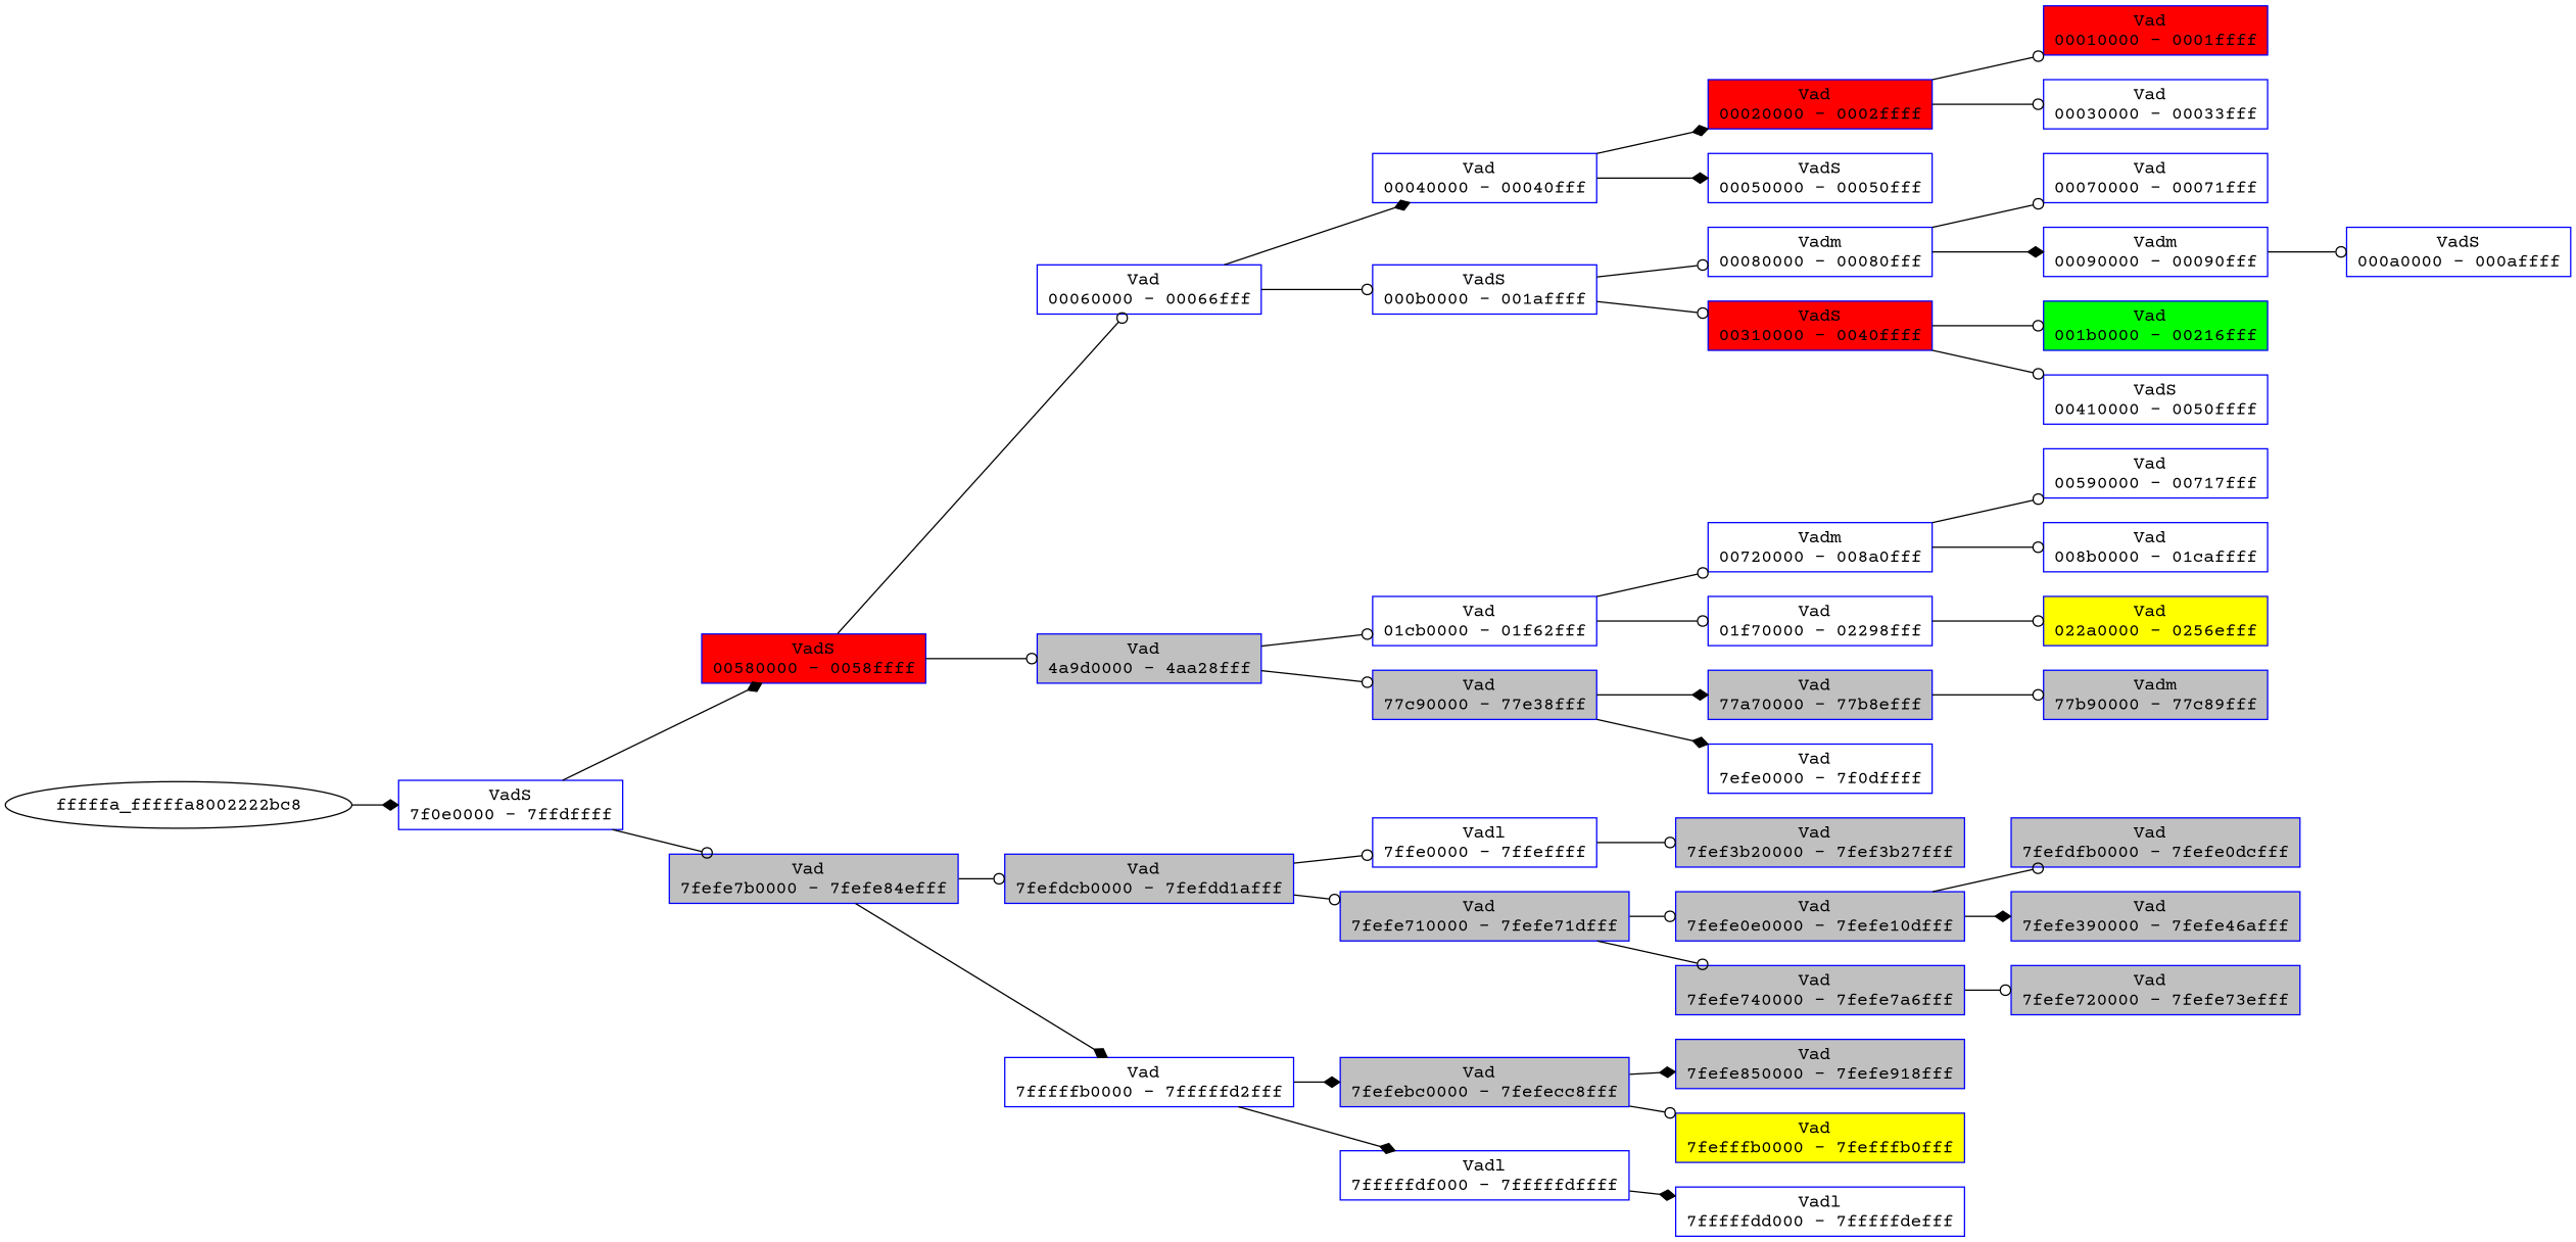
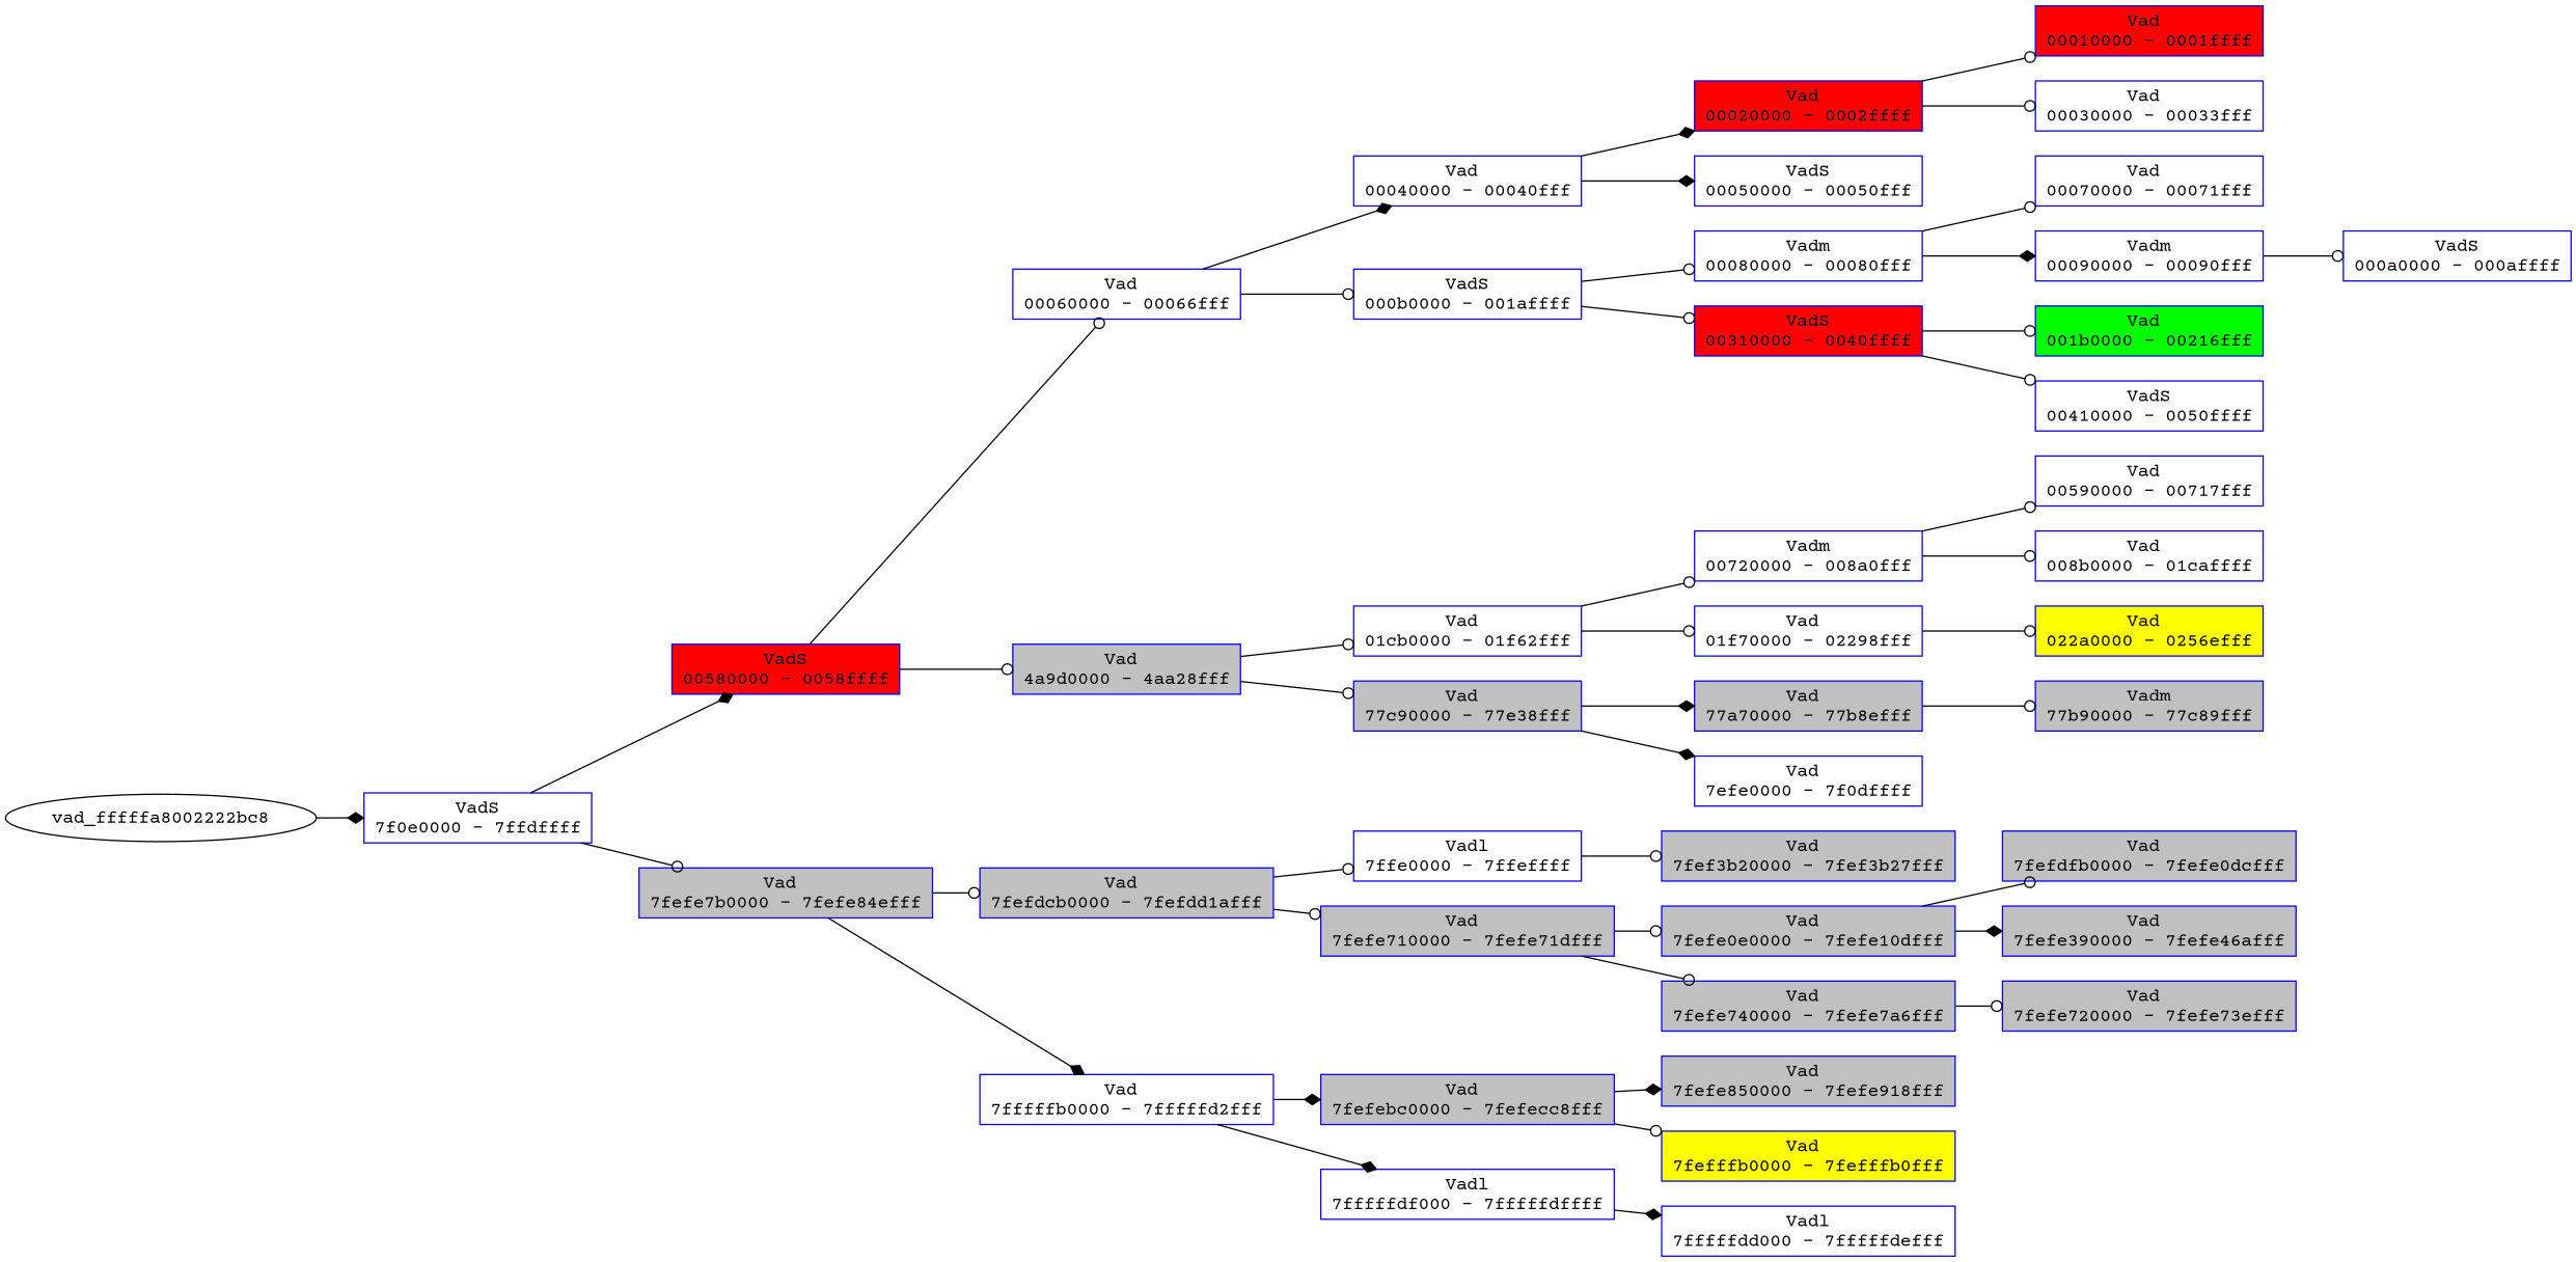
  digraph {
    rankdir=LR
    fontname="Courier Prime"
    node [color=blue fillcolor=white shape=record style=filled fontname="Courier Prime"]
    edge [arrowhead=odot fontname="Courier Prime"]
    n1 [label="{ VadS\n7f0e0000 - 7ffdffff }"]
-   vad_fffffa8002222bc8 [label=fffffa_fffffa8002222bc8 color="" fillcolor="" shape="" style=""]
+   vad_fffffa8002222bc8 [color="" fillcolor="" shape="" style=""]
    n3 [fillcolor=red label="{ VadS\n00580000 - 0058ffff }"]
    n4 [fillcolor=gray label="{ Vad \n7fefe7b0000 - 7fefe84efff }"]
    n5 [label="{ Vad \n00060000 - 00066fff }"]
    n6 [fillcolor=gray label="{ Vad \n4a9d0000 - 4aa28fff }"]
    n7 [label="{ Vad \n00040000 - 00040fff }"]
    n8 [label="{ VadS\n000b0000 - 001affff }"]
    n9 [fillcolor=red label="{ Vad \n00020000 - 0002ffff }"]
    n10 [label="{ VadS\n00050000 - 00050fff }"]
    n11 [fillcolor=red label="{ Vad \n00010000 - 0001ffff }"]
    n12 [label="{ Vad \n00030000 - 00033fff }"]
    n13 [label="{ Vadm\n00080000 - 00080fff }"]
    n14 [fillcolor=red label="{ VadS\n00310000 - 0040ffff }"]
    n15 [label="{ Vad \n00070000 - 00071fff }"]
    n16 [label="{ Vadm\n00090000 - 00090fff }"]
    n17 [label="{ VadS\n000a0000 - 000affff }"]
    n18 [fillcolor=green label="{ Vad \n001b0000 - 00216fff }"]
    n19 [label="{ VadS\n00410000 - 0050ffff }"]
    n20 [label="{ Vad \n01cb0000 - 01f62fff }"]
    n21 [fillcolor=gray label="{ Vad \n77c90000 - 77e38fff }"]
    n22 [label="{ Vadm\n00720000 - 008a0fff }"]
    n23 [label="{ Vad \n01f70000 - 02298fff }"]
    n24 [label="{ Vad \n00590000 - 00717fff }"]
    n25 [label="{ Vad \n008b0000 - 01caffff }"]
    n26 [fillcolor=yellow label="{ Vad \n022a0000 - 0256efff }"]
    n27 [fillcolor=gray label="{ Vad \n77a70000 - 77b8efff }"]
    n28 [label="{ Vad \n7efe0000 - 7f0dffff }"]
    n29 [fillcolor=gray label="{ Vadm\n77b90000 - 77c89fff }"]
    n30 [fillcolor=gray label="{ Vad \n7fefdcb0000 - 7fefdd1afff }"]
    n31 [label="{ Vad \n7fffffb0000 - 7fffffd2fff }"]
    n32 [label="{ Vadl\n7ffe0000 - 7ffeffff }"]
    n33 [fillcolor=gray label="{ Vad \n7fefe710000 - 7fefe71dfff }"]
    n34 [fillcolor=gray label="{ Vad \n7fef3b20000 - 7fef3b27fff }"]
    n35 [fillcolor=gray label="{ Vad \n7fefe0e0000 - 7fefe10dfff }"]
    n36 [fillcolor=gray label="{ Vad \n7fefe740000 - 7fefe7a6fff }"]
    n37 [fillcolor=gray label="{ Vad \n7fefdfb0000 - 7fefe0dcfff }"]
    n38 [fillcolor=gray label="{ Vad \n7fefe390000 - 7fefe46afff }"]
    n39 [fillcolor=gray label="{ Vad \n7fefe720000 - 7fefe73efff }"]
    n40 [fillcolor=gray label="{ Vad \n7fefebc0000 - 7fefecc8fff }"]
    n41 [label="{ Vadl\n7fffffdf000 - 7fffffdffff }"]
    n42 [fillcolor=gray label="{ Vad \n7fefe850000 - 7fefe918fff }"]
    n43 [fillcolor=yellow label="{ Vad \n7fefffb0000 - 7fefffb0fff }"]
    n44 [label="{ Vadl\n7fffffdd000 - 7fffffdefff }"]
    n1 -> n3 [arrowhead=diamond]
    n1 -> n4
    vad_fffffa8002222bc8 -> n1 [arrowhead=diamond]
    n3 -> n5
    n3 -> n6
    n4 -> n30
    n4 -> n31 [arrowhead=diamond]
    n5 -> n7 [arrowhead=diamond]
    n5 -> n8
    n6 -> n20
    n6 -> n21
    n7 -> n9 [arrowhead=diamond]
    n7 -> n10 [arrowhead=diamond]
    n8 -> n13
    n8 -> n14
    n9 -> n11
    n9 -> n12
    n13 -> n15
    n13 -> n16 [arrowhead=diamond]
    n14 -> n18
    n14 -> n19
    n16 -> n17
    n20 -> n22
    n20 -> n23
    n21 -> n27 [arrowhead=diamond]
    n21 -> n28 [arrowhead=diamond]
    n22 -> n24
    n22 -> n25
    n23 -> n26
    n27 -> n29
    n30 -> n32
    n30 -> n33
    n31 -> n40 [arrowhead=diamond]
    n31 -> n41 [arrowhead=diamond]
    n32 -> n34
    n33 -> n35
    n33 -> n36
    n35 -> n37
    n35 -> n38 [arrowhead=diamond]
    n36 -> n39
    n40 -> n42 [arrowhead=diamond]
    n40 -> n43
    n41 -> n44 [arrowhead=diamond]
  }
